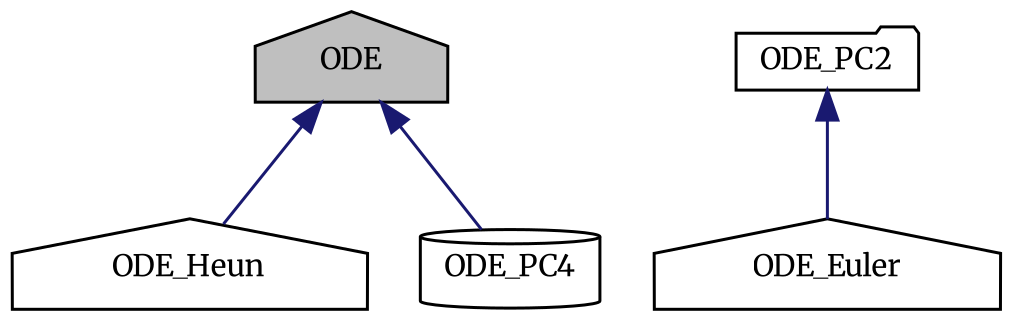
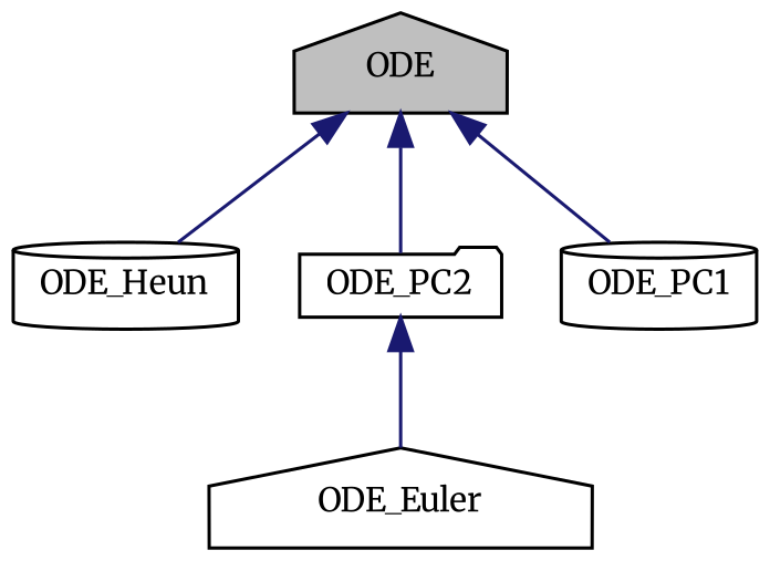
  digraph {
    fontname=Merriweather
    node [color=black fillcolor=white fontname=Merriweather fontsize=10 shape=house style=filled]
    edge [color=midnightblue dir=back fontname=Merriweather fontsize=10 labelfontname=Helvetica labelfontsize=10 style=solid]
    n1 [fillcolor=grey75 fontcolor=black height=0.2 label=ODE width=0.4]
-   n2 [height=0.2 label=ODE_Heun width=0.4]
+   n2 [height=0.2 label=ODE_Heun shape=cylinder width=0.4]
    n3 [height=0.2 label=ODE_PC2 shape=folder width=0.4]
-   n4 [height=0.2 label=ODE_PC4 shape=cylinder width=0.4]
+   n4 [height=0.2 label=ODE_PC1 shape=cylinder width=0.4]
    n5 [height=0.2 label=ODE_Euler width=0.4]
    n1 -> n2
+   n1 -> n3
    n1 -> n4
    n3 -> n5
  }
